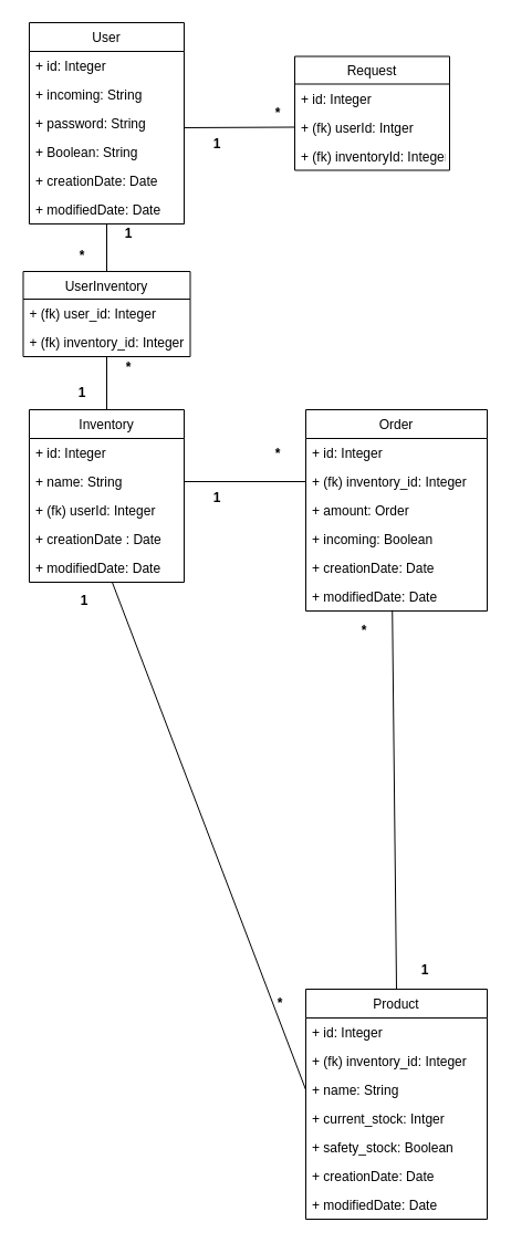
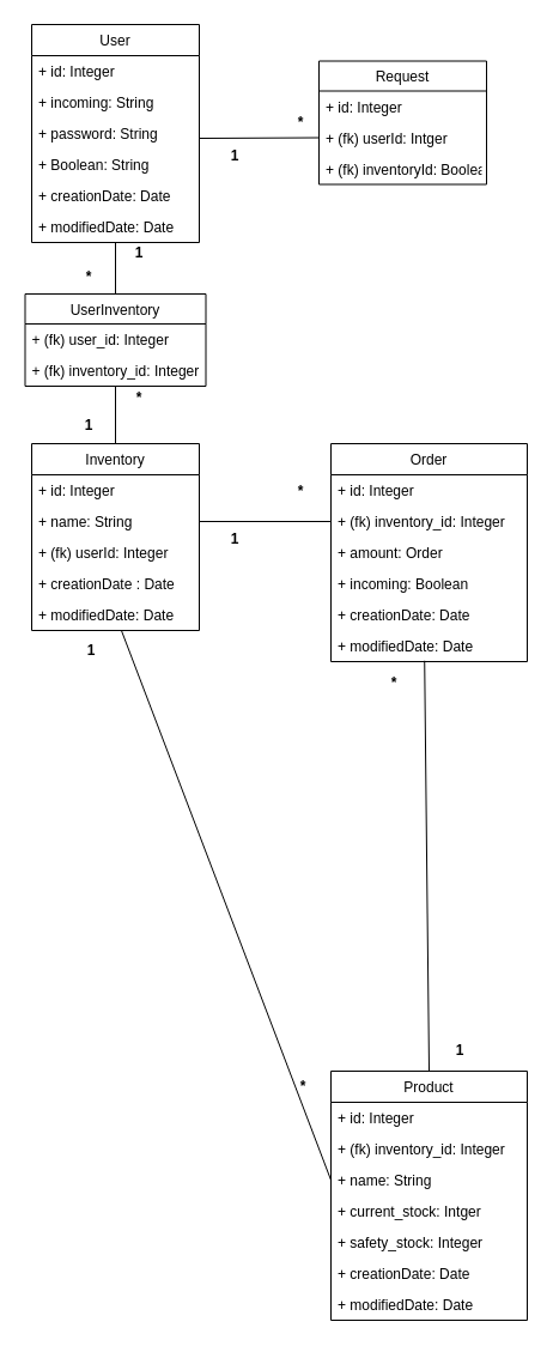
  <mxCell id="0" />
  <mxCell id="1" parent="0" />
  <mxCell id="2" value="" style="endArrow=none;html=1;exitX=1;exitY=0.5;exitDx=0;exitDy=0;entryX=0;entryY=0.5;entryDx=0;entryDy=0;" parent="1" source="22" edge="1"><mxGeometry width="50" height="50" relative="1" as="geometry"><mxPoint x="226" y="330" as="sourcePoint" /><mxPoint x="276" y="435" as="targetPoint" /></mxGeometry></mxCell>
  <mxCell id="3" value="User" style="swimlane;fontStyle=0;childLayout=stackLayout;horizontal=1;startSize=26;fillColor=none;horizontalStack=0;resizeParent=1;resizeParentMax=0;resizeLast=0;collapsible=1;marginBottom=0;" parent="1" vertex="1"><mxGeometry x="26" y="20" width="140" height="182" as="geometry" /></mxCell>
  <mxCell id="4" value="+ id: Integer" style="text;strokeColor=none;fillColor=none;align=left;verticalAlign=top;spacingLeft=4;spacingRight=4;overflow=hidden;rotatable=0;points=[[0,0.5],[1,0.5]];portConstraint=eastwest;" parent="3" vertex="1"><mxGeometry y="26" width="140" height="26" as="geometry" /></mxCell>
  <mxCell id="5" value="+ incoming: String" style="text;strokeColor=none;fillColor=none;align=left;verticalAlign=top;spacingLeft=4;spacingRight=4;overflow=hidden;rotatable=0;points=[[0,0.5],[1,0.5]];portConstraint=eastwest;" parent="3" vertex="1"><mxGeometry y="52" width="140" height="26" as="geometry" /></mxCell>
  <mxCell id="6" value="+ password: String" style="text;strokeColor=none;fillColor=none;align=left;verticalAlign=top;spacingLeft=4;spacingRight=4;overflow=hidden;rotatable=0;points=[[0,0.5],[1,0.5]];portConstraint=eastwest;" parent="3" vertex="1"><mxGeometry y="78" width="140" height="26" as="geometry" /></mxCell>
  <mxCell id="7" value="+ Boolean: String" style="text;strokeColor=none;fillColor=none;align=left;verticalAlign=top;spacingLeft=4;spacingRight=4;overflow=hidden;rotatable=0;points=[[0,0.5],[1,0.5]];portConstraint=eastwest;" parent="3" vertex="1"><mxGeometry y="104" width="140" height="26" as="geometry" /></mxCell>
  <mxCell id="8" value="+ creationDate: Date" style="text;strokeColor=none;fillColor=none;align=left;verticalAlign=top;spacingLeft=4;spacingRight=4;overflow=hidden;rotatable=0;points=[[0,0.5],[1,0.5]];portConstraint=eastwest;" parent="3" vertex="1"><mxGeometry y="130" width="140" height="26" as="geometry" /></mxCell>
  <mxCell id="9" value="+ modifiedDate: Date" style="text;strokeColor=none;fillColor=none;align=left;verticalAlign=top;spacingLeft=4;spacingRight=4;overflow=hidden;rotatable=0;points=[[0,0.5],[1,0.5]];portConstraint=eastwest;" parent="3" vertex="1"><mxGeometry y="156" width="140" height="26" as="geometry" /></mxCell>
  <mxCell id="10" value="" style="endArrow=none;html=1;entryX=0;entryY=0.5;entryDx=0;entryDy=0;" parent="1" target="33" edge="1"><mxGeometry width="50" height="50" relative="1" as="geometry"><mxPoint x="166" y="115" as="sourcePoint" /><mxPoint x="236" y="90" as="targetPoint" /></mxGeometry></mxCell>
  <mxCell id="11" value="&lt;b&gt;*&lt;/b&gt;" style="text;html=1;strokeColor=none;fillColor=none;align=center;verticalAlign=middle;whiteSpace=wrap;rounded=0;" parent="1" vertex="1"><mxGeometry x="231" y="92" width="40" height="20" as="geometry" /></mxCell>
  <mxCell id="12" value="&lt;b&gt;1&lt;/b&gt;" style="text;html=1;strokeColor=none;fillColor=none;align=center;verticalAlign=middle;whiteSpace=wrap;rounded=0;" parent="1" vertex="1"><mxGeometry x="176" y="120" width="40" height="20" as="geometry" /></mxCell>
  <mxCell id="13" value="Order" style="swimlane;fontStyle=0;childLayout=stackLayout;horizontal=1;startSize=26;fillColor=none;horizontalStack=0;resizeParent=1;resizeParentMax=0;resizeLast=0;collapsible=1;marginBottom=0;" parent="1" vertex="1"><mxGeometry x="276" y="370" width="164" height="182" as="geometry" /></mxCell>
  <mxCell id="14" value="+ id: Integer" style="text;strokeColor=none;fillColor=none;align=left;verticalAlign=top;spacingLeft=4;spacingRight=4;overflow=hidden;rotatable=0;points=[[0,0.5],[1,0.5]];portConstraint=eastwest;" parent="13" vertex="1"><mxGeometry y="26" width="164" height="26" as="geometry" /></mxCell>
  <mxCell id="15" value="+ (fk) inventory_id: Integer" style="text;strokeColor=none;fillColor=none;align=left;verticalAlign=top;spacingLeft=4;spacingRight=4;overflow=hidden;rotatable=0;points=[[0,0.5],[1,0.5]];portConstraint=eastwest;" vertex="1" parent="13"><mxGeometry y="52" width="164" height="26" as="geometry" /></mxCell>
  <mxCell id="16" value="+ amount: Order" style="text;strokeColor=none;fillColor=none;align=left;verticalAlign=top;spacingLeft=4;spacingRight=4;overflow=hidden;rotatable=0;points=[[0,0.5],[1,0.5]];portConstraint=eastwest;" parent="13" vertex="1"><mxGeometry y="78" width="164" height="26" as="geometry" /></mxCell>
  <mxCell id="17" value="+ incoming: Boolean" style="text;strokeColor=none;fillColor=none;align=left;verticalAlign=top;spacingLeft=4;spacingRight=4;overflow=hidden;rotatable=0;points=[[0,0.5],[1,0.5]];portConstraint=eastwest;" parent="13" vertex="1"><mxGeometry y="104" width="164" height="26" as="geometry" /></mxCell>
  <mxCell id="18" value="+ creationDate: Date" style="text;strokeColor=none;fillColor=none;align=left;verticalAlign=top;spacingLeft=4;spacingRight=4;overflow=hidden;rotatable=0;points=[[0,0.5],[1,0.5]];portConstraint=eastwest;" parent="13" vertex="1"><mxGeometry y="130" width="164" height="26" as="geometry" /></mxCell>
  <mxCell id="19" value="+ modifiedDate: Date" style="text;strokeColor=none;fillColor=none;align=left;verticalAlign=top;spacingLeft=4;spacingRight=4;overflow=hidden;rotatable=0;points=[[0,0.5],[1,0.5]];portConstraint=eastwest;" parent="13" vertex="1"><mxGeometry y="156" width="164" height="26" as="geometry" /></mxCell>
  <mxCell id="20" value="Inventory" style="swimlane;fontStyle=0;childLayout=stackLayout;horizontal=1;startSize=26;fillColor=none;horizontalStack=0;resizeParent=1;resizeParentMax=0;resizeLast=0;collapsible=1;marginBottom=0;" parent="1" vertex="1"><mxGeometry x="26" y="370" width="140" height="156" as="geometry" /></mxCell>
  <mxCell id="21" value="+ id: Integer" style="text;strokeColor=none;fillColor=none;align=left;verticalAlign=top;spacingLeft=4;spacingRight=4;overflow=hidden;rotatable=0;points=[[0,0.5],[1,0.5]];portConstraint=eastwest;" parent="20" vertex="1"><mxGeometry y="26" width="140" height="26" as="geometry" /></mxCell>
  <mxCell id="22" value="+ name: String" style="text;strokeColor=none;fillColor=none;align=left;verticalAlign=top;spacingLeft=4;spacingRight=4;overflow=hidden;rotatable=0;points=[[0,0.5],[1,0.5]];portConstraint=eastwest;" parent="20" vertex="1"><mxGeometry y="52" width="140" height="26" as="geometry" /></mxCell>
  <mxCell id="23" value="+ (fk) userId: Integer" style="text;strokeColor=none;fillColor=none;align=left;verticalAlign=top;spacingLeft=4;spacingRight=4;overflow=hidden;rotatable=0;points=[[0,0.5],[1,0.5]];portConstraint=eastwest;" parent="20" vertex="1"><mxGeometry y="78" width="140" height="26" as="geometry" /></mxCell>
  <mxCell id="24" value="+ creationDate : Date" style="text;strokeColor=none;fillColor=none;align=left;verticalAlign=top;spacingLeft=4;spacingRight=4;overflow=hidden;rotatable=0;points=[[0,0.5],[1,0.5]];portConstraint=eastwest;" parent="20" vertex="1"><mxGeometry y="104" width="140" height="26" as="geometry" /></mxCell>
  <mxCell id="25" value="+ modifiedDate: Date" style="text;strokeColor=none;fillColor=none;align=left;verticalAlign=top;spacingLeft=4;spacingRight=4;overflow=hidden;rotatable=0;points=[[0,0.5],[1,0.5]];portConstraint=eastwest;" parent="20" vertex="1"><mxGeometry y="130" width="140" height="26" as="geometry" /></mxCell>
  <mxCell id="26" value="&lt;b&gt;*&lt;/b&gt;" style="text;html=1;strokeColor=none;fillColor=none;align=center;verticalAlign=middle;whiteSpace=wrap;rounded=0;" parent="1" vertex="1"><mxGeometry x="54" y="221" width="40" height="20" as="geometry" /></mxCell>
  <mxCell id="27" value="&lt;b&gt;*&lt;/b&gt;" style="text;html=1;strokeColor=none;fillColor=none;align=center;verticalAlign=middle;whiteSpace=wrap;rounded=0;" parent="1" vertex="1"><mxGeometry x="96" y="322" width="40" height="20" as="geometry" /></mxCell>
  <mxCell id="28" value="&lt;b&gt;*&lt;/b&gt;" style="text;html=1;strokeColor=none;fillColor=none;align=center;verticalAlign=middle;whiteSpace=wrap;rounded=0;" parent="1" vertex="1"><mxGeometry x="231" y="400" width="40" height="20" as="geometry" /></mxCell>
  <mxCell id="29" value="&lt;b&gt;1&lt;/b&gt;" style="text;html=1;strokeColor=none;fillColor=none;align=center;verticalAlign=middle;whiteSpace=wrap;rounded=0;" parent="1" vertex="1"><mxGeometry x="176" y="440" width="40" height="20" as="geometry" /></mxCell>
  <mxCell id="30" value="&lt;b&gt;*&lt;/b&gt;" style="text;html=1;strokeColor=none;fillColor=none;align=center;verticalAlign=middle;whiteSpace=wrap;rounded=0;" parent="1" vertex="1"><mxGeometry x="309" y="560" width="40" height="20" as="geometry" /></mxCell>
  <mxCell id="31" value="Request" style="swimlane;fontStyle=0;childLayout=stackLayout;horizontal=1;startSize=25;fillColor=none;horizontalStack=0;resizeParent=1;resizeParentMax=0;resizeLast=0;collapsible=1;marginBottom=0;" parent="1" vertex="1"><mxGeometry x="266" y="50.5" width="140" height="103" as="geometry" /></mxCell>
  <mxCell id="32" value="+ id: Integer" style="text;strokeColor=none;fillColor=none;align=left;verticalAlign=top;spacingLeft=4;spacingRight=4;overflow=hidden;rotatable=0;points=[[0,0.5],[1,0.5]];portConstraint=eastwest;" parent="31" vertex="1"><mxGeometry y="25" width="140" height="26" as="geometry" /></mxCell>
  <mxCell id="33" value="+ (fk) userId: Intger" style="text;strokeColor=none;fillColor=none;align=left;verticalAlign=top;spacingLeft=4;spacingRight=4;overflow=hidden;rotatable=0;points=[[0,0.5],[1,0.5]];portConstraint=eastwest;" parent="31" vertex="1"><mxGeometry y="51" width="140" height="26" as="geometry" /></mxCell>
- <mxCell id="34" value="+ (fk) inventoryId: Integer" style="text;strokeColor=none;fillColor=none;align=left;verticalAlign=top;spacingLeft=4;spacingRight=4;overflow=hidden;rotatable=0;points=[[0,0.5],[1,0.5]];portConstraint=eastwest;" parent="31" vertex="1"><mxGeometry y="77" width="140" height="26" as="geometry" /></mxCell>
+ <mxCell id="34" value="+ (fk) inventoryId: Boolean" style="text;strokeColor=none;fillColor=none;align=left;verticalAlign=top;spacingLeft=4;spacingRight=4;overflow=hidden;rotatable=0;points=[[0,0.5],[1,0.5]];portConstraint=eastwest;" parent="31" vertex="1"><mxGeometry y="77" width="140" height="26" as="geometry" /></mxCell>
  <mxCell id="35" value="" style="endArrow=none;html=1;exitX=0.5;exitY=0;exitDx=0;exitDy=0;entryX=0.477;entryY=0.972;entryDx=0;entryDy=0;entryPerimeter=0;" parent="1" source="47" target="19" edge="1"><mxGeometry width="50" height="50" relative="1" as="geometry"><mxPoint x="339" y="818" as="sourcePoint" /><mxPoint x="358" y="716" as="targetPoint" /></mxGeometry></mxCell>
  <mxCell id="36" value="&lt;b&gt;1&lt;/b&gt;" style="text;html=1;strokeColor=none;fillColor=none;align=center;verticalAlign=middle;whiteSpace=wrap;rounded=0;" parent="1" vertex="1"><mxGeometry x="364" y="867" width="40" height="20" as="geometry" /></mxCell>
  <mxCell id="37" value="" style="endArrow=none;html=1;exitX=0;exitY=0.5;exitDx=0;exitDy=0;" parent="1" source="50" target="25" edge="1"><mxGeometry width="50" height="50" relative="1" as="geometry"><mxPoint x="90" y="721" as="sourcePoint" /><mxPoint x="90" y="542" as="targetPoint" /></mxGeometry></mxCell>
  <mxCell id="38" value="&lt;b&gt;1&lt;/b&gt;" style="text;html=1;strokeColor=none;fillColor=none;align=center;verticalAlign=middle;whiteSpace=wrap;rounded=0;" parent="1" vertex="1"><mxGeometry x="56" y="533" width="40" height="20" as="geometry" /></mxCell>
  <mxCell id="39" value="&lt;b&gt;*&lt;/b&gt;" style="text;html=1;strokeColor=none;fillColor=none;align=center;verticalAlign=middle;whiteSpace=wrap;rounded=0;" parent="1" vertex="1"><mxGeometry x="233" y="897" width="40" height="20" as="geometry" /></mxCell>
  <mxCell id="40" value="UserInventory" style="swimlane;fontStyle=0;childLayout=stackLayout;horizontal=1;startSize=25;fillColor=none;horizontalStack=0;resizeParent=1;resizeParentMax=0;resizeLast=0;collapsible=1;marginBottom=0;" parent="1" vertex="1"><mxGeometry x="20.5" y="245" width="151" height="77" as="geometry" /></mxCell>
  <mxCell id="41" value="+ (fk) user_id: Integer" style="text;strokeColor=none;fillColor=none;align=left;verticalAlign=top;spacingLeft=4;spacingRight=4;overflow=hidden;rotatable=0;points=[[0,0.5],[1,0.5]];portConstraint=eastwest;" parent="40" vertex="1"><mxGeometry y="25" width="151" height="26" as="geometry" /></mxCell>
  <mxCell id="42" value="+ (fk) inventory_id: Integer" style="text;strokeColor=none;fillColor=none;align=left;verticalAlign=top;spacingLeft=4;spacingRight=4;overflow=hidden;rotatable=0;points=[[0,0.5],[1,0.5]];portConstraint=eastwest;" parent="40" vertex="1"><mxGeometry y="51" width="151" height="26" as="geometry" /></mxCell>
  <mxCell id="43" value="" style="endArrow=none;html=1;exitX=0.5;exitY=0;exitDx=0;exitDy=0;" parent="1" source="40" target="9" edge="1"><mxGeometry width="50" height="50" relative="1" as="geometry"><mxPoint x="90" y="223" as="sourcePoint" /><mxPoint x="200" y="223" as="targetPoint" /></mxGeometry></mxCell>
  <mxCell id="44" value="" style="endArrow=none;html=1;exitX=0.5;exitY=0;exitDx=0;exitDy=0;" parent="1" source="20" target="42" edge="1"><mxGeometry width="50" height="50" relative="1" as="geometry"><mxPoint x="106" y="255" as="sourcePoint" /><mxPoint x="106" y="212" as="targetPoint" /></mxGeometry></mxCell>
  <mxCell id="45" value="&lt;b&gt;1&lt;/b&gt;" style="text;html=1;strokeColor=none;fillColor=none;align=center;verticalAlign=middle;whiteSpace=wrap;rounded=0;" parent="1" vertex="1"><mxGeometry x="96" y="201" width="40" height="20" as="geometry" /></mxCell>
  <mxCell id="46" value="&lt;b&gt;1&lt;/b&gt;" style="text;html=1;strokeColor=none;fillColor=none;align=center;verticalAlign=middle;whiteSpace=wrap;rounded=0;" parent="1" vertex="1"><mxGeometry x="54" y="345" width="40" height="20" as="geometry" /></mxCell>
  <mxCell id="47" value="Product" style="swimlane;fontStyle=0;childLayout=stackLayout;horizontal=1;startSize=26;fillColor=none;horizontalStack=0;resizeParent=1;resizeParentMax=0;resizeLast=0;collapsible=1;marginBottom=0;" parent="1" vertex="1"><mxGeometry x="276" y="894" width="164" height="208" as="geometry" /></mxCell>
  <mxCell id="48" value="+ id: Integer" style="text;strokeColor=none;fillColor=none;align=left;verticalAlign=top;spacingLeft=4;spacingRight=4;overflow=hidden;rotatable=0;points=[[0,0.5],[1,0.5]];portConstraint=eastwest;" parent="47" vertex="1"><mxGeometry y="26" width="164" height="26" as="geometry" /></mxCell>
  <mxCell id="49" value="+ (fk) inventory_id: Integer" style="text;strokeColor=none;fillColor=none;align=left;verticalAlign=top;spacingLeft=4;spacingRight=4;overflow=hidden;rotatable=0;points=[[0,0.5],[1,0.5]];portConstraint=eastwest;" parent="47" vertex="1"><mxGeometry y="52" width="164" height="26" as="geometry" /></mxCell>
  <mxCell id="50" value="+ name: String" style="text;strokeColor=none;fillColor=none;align=left;verticalAlign=top;spacingLeft=4;spacingRight=4;overflow=hidden;rotatable=0;points=[[0,0.5],[1,0.5]];portConstraint=eastwest;" parent="47" vertex="1"><mxGeometry y="78" width="164" height="26" as="geometry" /></mxCell>
  <mxCell id="51" value="+ current_stock: Intger " style="text;strokeColor=none;fillColor=none;align=left;verticalAlign=top;spacingLeft=4;spacingRight=4;overflow=hidden;rotatable=0;points=[[0,0.5],[1,0.5]];portConstraint=eastwest;" parent="47" vertex="1"><mxGeometry y="104" width="164" height="26" as="geometry" /></mxCell>
- <mxCell id="52" value="+ safety_stock: Boolean" style="text;strokeColor=none;fillColor=none;align=left;verticalAlign=top;spacingLeft=4;spacingRight=4;overflow=hidden;rotatable=0;points=[[0,0.5],[1,0.5]];portConstraint=eastwest;" parent="47" vertex="1"><mxGeometry y="130" width="164" height="26" as="geometry" /></mxCell>
+ <mxCell id="52" value="+ safety_stock: Integer" style="text;strokeColor=none;fillColor=none;align=left;verticalAlign=top;spacingLeft=4;spacingRight=4;overflow=hidden;rotatable=0;points=[[0,0.5],[1,0.5]];portConstraint=eastwest;" parent="47" vertex="1"><mxGeometry y="130" width="164" height="26" as="geometry" /></mxCell>
  <mxCell id="53" value="+ creationDate: Date" style="text;strokeColor=none;fillColor=none;align=left;verticalAlign=top;spacingLeft=4;spacingRight=4;overflow=hidden;rotatable=0;points=[[0,0.5],[1,0.5]];portConstraint=eastwest;" parent="47" vertex="1"><mxGeometry y="156" width="164" height="26" as="geometry" /></mxCell>
  <mxCell id="54" value="+ modifiedDate: Date" style="text;strokeColor=none;fillColor=none;align=left;verticalAlign=top;spacingLeft=4;spacingRight=4;overflow=hidden;rotatable=0;points=[[0,0.5],[1,0.5]];portConstraint=eastwest;" parent="47" vertex="1"><mxGeometry y="182" width="164" height="26" as="geometry" /></mxCell>
